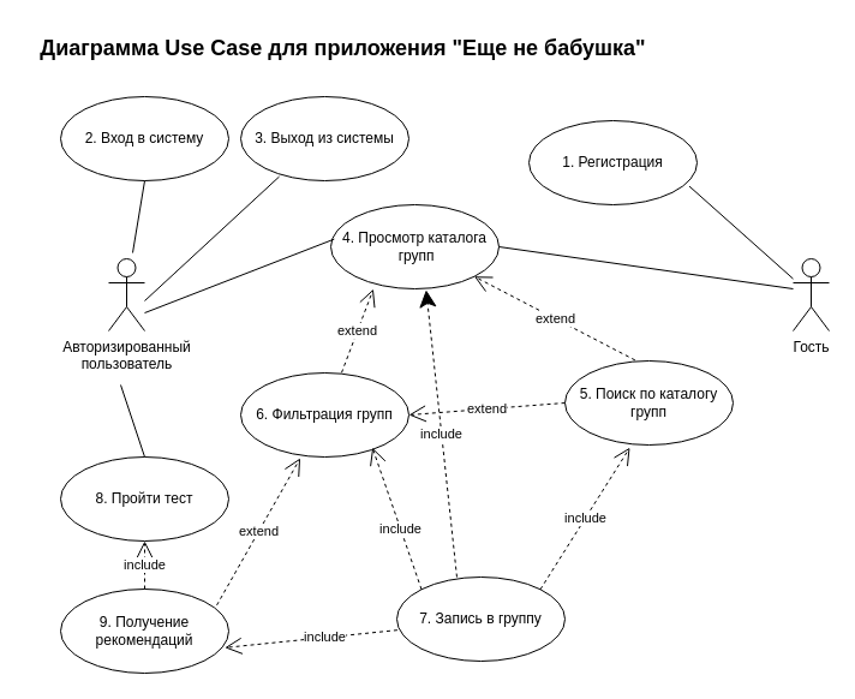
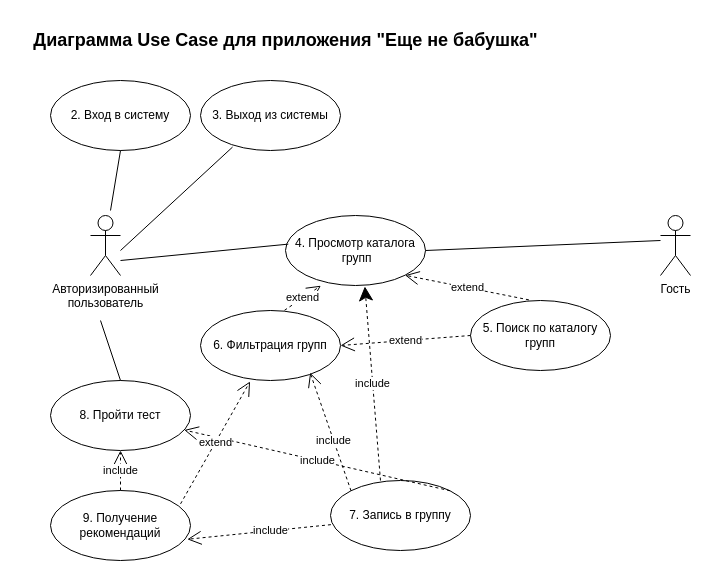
  <mxCell id="0" />
  <mxCell id="1" parent="0" />
  <mxCell id="2" value="Авторизированный&lt;br&gt;пользователь" style="shape=umlActor;verticalLabelPosition=bottom;verticalAlign=top;html=1;" parent="1" vertex="1"><mxGeometry x="90" y="215" width="30" height="60" as="geometry" /></mxCell>
  <mxCell id="3" value="2. Вход в систему" style="ellipse;whiteSpace=wrap;html=1;" parent="1" vertex="1"><mxGeometry x="50" y="80" width="140" height="70" as="geometry" /></mxCell>
  <mxCell id="4" value="3. Выход из системы" style="ellipse;whiteSpace=wrap;html=1;" parent="1" vertex="1"><mxGeometry x="200" y="80" width="140" height="70" as="geometry" /></mxCell>
  <mxCell id="5" value="8. Пройти тест" style="ellipse;whiteSpace=wrap;html=1;" parent="1" vertex="1"><mxGeometry x="50" y="380" width="140" height="70" as="geometry" /></mxCell>
- <mxCell id="6" value="1. Регистрация" style="ellipse;whiteSpace=wrap;html=1;" parent="1" vertex="1"><mxGeometry x="440" y="100" width="140" height="70" as="geometry" /></mxCell>
- <mxCell id="7" value="4. Просмотр каталога&lt;br&gt;&amp;nbsp;групп" style="ellipse;whiteSpace=wrap;html=1;" parent="1" vertex="1"><mxGeometry x="275" y="170" width="140" height="70" as="geometry" /></mxCell>
+ <mxCell id="7" value="4. Просмотр каталога&lt;br&gt;&amp;nbsp;групп" style="ellipse;whiteSpace=wrap;html=1;" parent="1" vertex="1"><mxGeometry x="285" y="215" width="140" height="70" as="geometry" /></mxCell>
  <mxCell id="8" value="Гость" style="shape=umlActor;verticalLabelPosition=bottom;verticalAlign=top;html=1;" parent="1" vertex="1"><mxGeometry x="660" y="215" width="30" height="60" as="geometry" /></mxCell>
  <mxCell id="9" value="" style="endArrow=none;endFill=0;endSize=12;html=1;rounded=0;entryX=0.5;entryY=1;entryDx=0;entryDy=0;" parent="1" target="3" edge="1"><mxGeometry width="160" relative="1" as="geometry"><mxPoint x="110" y="210" as="sourcePoint" /><mxPoint x="280" y="240" as="targetPoint" /></mxGeometry></mxCell>
  <mxCell id="10" value="" style="endArrow=none;endFill=0;endSize=12;html=1;rounded=0;entryX=0.229;entryY=0.951;entryDx=0;entryDy=0;entryPerimeter=0;" parent="1" target="4" edge="1"><mxGeometry width="160" relative="1" as="geometry"><mxPoint x="120" y="250" as="sourcePoint" /><mxPoint x="210" y="137" as="targetPoint" /></mxGeometry></mxCell>
  <mxCell id="11" value="" style="endArrow=none;endFill=0;endSize=12;html=1;rounded=0;entryX=0.02;entryY=0.409;entryDx=0;entryDy=0;entryPerimeter=0;" parent="1" target="7" edge="1"><mxGeometry width="160" relative="1" as="geometry"><mxPoint x="120" y="260" as="sourcePoint" /><mxPoint x="217" y="217" as="targetPoint" /></mxGeometry></mxCell>
- <mxCell id="12" value="" style="endArrow=none;endFill=0;endSize=12;html=1;rounded=0;entryX=0.954;entryY=0.78;entryDx=0;entryDy=0;entryPerimeter=0;" parent="1" source="8" target="6" edge="1"><mxGeometry width="160" relative="1" as="geometry"><mxPoint x="310" y="300" as="sourcePoint" /><mxPoint x="470" y="300" as="targetPoint" /></mxGeometry></mxCell>
  <mxCell id="13" value="" style="endArrow=none;endFill=0;endSize=12;html=1;rounded=0;entryX=1;entryY=0.5;entryDx=0;entryDy=0;" parent="1" target="7" edge="1"><mxGeometry width="160" relative="1" as="geometry"><mxPoint x="660" y="240" as="sourcePoint" /><mxPoint x="568" y="171" as="targetPoint" /></mxGeometry></mxCell>
  <mxCell id="14" value="&lt;b&gt;&lt;font style=&quot;font-size: 18px;&quot;&gt;Диаграмма Use Case для приложения &quot;Еще не бабушка&quot;&lt;/font&gt;&lt;/b&gt;" style="text;html=1;align=center;verticalAlign=middle;resizable=0;points=[];autosize=1;strokeColor=none;fillColor=none;" parent="1" vertex="1"><mxGeometry x="20" width="530" height="40" as="geometry" y="20" /></mxCell>
  <mxCell id="15" value="5. Поиск по каталогу&lt;br&gt;групп" style="ellipse;whiteSpace=wrap;html=1;" parent="1" vertex="1"><mxGeometry x="470" y="300" width="140" height="70" as="geometry" /></mxCell>
  <mxCell id="16" value="include" style="endArrow=open;endSize=12;dashed=1;html=1;rounded=0;exitX=0.5;exitY=0;exitDx=0;exitDy=0;entryX=0.5;entryY=1;entryDx=0;entryDy=0;" parent="1" source="21" edge="1"><mxGeometry width="160" relative="1" as="geometry"><mxPoint x="500" y="410" as="sourcePoint" /><mxPoint x="270" y="345" as="targetPoint" /></mxGeometry></mxCell>
  <mxCell id="17" value="extend" style="endArrow=open;endSize=12;dashed=1;html=1;rounded=0;exitX=0.417;exitY=-0.009;exitDx=0;exitDy=0;exitPerimeter=0;entryX=1;entryY=1;entryDx=0;entryDy=0;" parent="1" source="15" target="7" edge="1"><mxGeometry width="160" relative="1" as="geometry"><mxPoint x="310" y="300" as="sourcePoint" /><mxPoint x="470" y="300" as="targetPoint" /></mxGeometry></mxCell>
  <mxCell id="18" value="" style="html=1;verticalAlign=bottom;endArrow=none;curved=0;rounded=0;entryX=0.5;entryY=0;entryDx=0;entryDy=0;endFill=0;" parent="1" target="5" edge="1"><mxGeometry width="80" relative="1" as="geometry"><mxPoint x="100" y="320" as="sourcePoint" /><mxPoint x="430" y="300" as="targetPoint" /></mxGeometry></mxCell>
  <mxCell id="19" value="9. Получение рекомендаций" style="ellipse;whiteSpace=wrap;html=1;" parent="1" vertex="1"><mxGeometry x="50" y="490" width="140" height="70" as="geometry" /></mxCell>
  <mxCell id="20" value="include" style="endArrow=open;endSize=12;dashed=1;html=1;rounded=0;exitX=0.5;exitY=0;exitDx=0;exitDy=0;entryX=0.5;entryY=1;entryDx=0;entryDy=0;" parent="1" source="19" target="5" edge="1"><mxGeometry width="160" relative="1" as="geometry"><mxPoint x="310" y="300" as="sourcePoint" /><mxPoint x="470" y="300" as="targetPoint" /></mxGeometry></mxCell>
  <mxCell id="21" value="6. Фильтрация групп" style="ellipse;whiteSpace=wrap;html=1;" parent="1" vertex="1"><mxGeometry x="200" y="310" width="140" height="70" as="geometry" /></mxCell>
  <mxCell id="22" value="7. Запись в группу" style="ellipse;whiteSpace=wrap;html=1;" parent="1" vertex="1"><mxGeometry x="330" y="480" width="140" height="70" as="geometry" /></mxCell>
  <mxCell id="23" value="include" style="endArrow=open;endSize=12;dashed=1;html=1;rounded=0;exitX=0.003;exitY=0.631;exitDx=0;exitDy=0;entryX=0.977;entryY=0.697;entryDx=0;entryDy=0;entryPerimeter=0;exitPerimeter=0;" parent="1" source="22" target="19" edge="1"><mxGeometry x="-0.159" width="160" relative="1" as="geometry"><mxPoint x="510" y="420" as="sourcePoint" /><mxPoint x="280" y="355" as="targetPoint" /><mxPoint as="offset" /></mxGeometry></mxCell>
- <mxCell id="24" value="include" style="endArrow=open;endSize=12;dashed=1;html=1;rounded=0;exitX=1;exitY=0;exitDx=0;exitDy=0;entryX=0.386;entryY=1.031;entryDx=0;entryDy=0;entryPerimeter=0;" parent="1" source="22" target="15" edge="1"><mxGeometry width="160" relative="1" as="geometry"><mxPoint x="285" y="555" as="sourcePoint" /><mxPoint x="500" y="480" as="targetPoint" /></mxGeometry></mxCell>
+ <mxCell id="24" value="include" style="endArrow=open;endSize=12;dashed=1;html=1;rounded=0;exitX=1;exitY=0;exitDx=0;exitDy=0;" parent="1" source="22" target="5" edge="1"><mxGeometry width="160" relative="1" as="geometry"><mxPoint x="285" y="555" as="sourcePoint" /><mxPoint x="500" y="480" as="targetPoint" /></mxGeometry></mxCell>
  <mxCell id="25" value="include" style="endArrow=classic;endSize=12;dashed=1;html=1;rounded=0;entryX=0.567;entryY=1.014;entryDx=0;entryDy=0;entryPerimeter=0;exitX=0.357;exitY=0;exitDx=0;exitDy=0;exitPerimeter=0;" edge="1" parent="1" source="22" target="7"><mxGeometry width="160" relative="1" as="geometry"><mxPoint x="399" y="350" as="sourcePoint" /><mxPoint x="538" y="341" as="targetPoint" /></mxGeometry></mxCell>
  <mxCell id="26" value="extend" style="endArrow=open;endSize=12;dashed=1;html=1;rounded=0;exitX=0.6;exitY=-0.003;exitDx=0;exitDy=0;exitPerimeter=0;entryX=0.253;entryY=1.003;entryDx=0;entryDy=0;entryPerimeter=0;" edge="1" parent="1" source="21" target="7"><mxGeometry width="160" relative="1" as="geometry"><mxPoint x="538" y="309" as="sourcePoint" /><mxPoint x="404" y="240" as="targetPoint" /></mxGeometry></mxCell>
  <mxCell id="27" value="extend" style="endArrow=open;endSize=12;dashed=1;html=1;rounded=0;exitX=0.929;exitY=0.191;exitDx=0;exitDy=0;exitPerimeter=0;entryX=0.354;entryY=1.014;entryDx=0;entryDy=0;entryPerimeter=0;" edge="1" parent="1" source="19" target="21"><mxGeometry width="160" relative="1" as="geometry"><mxPoint x="294" y="320" as="sourcePoint" /><mxPoint x="320" y="250" as="targetPoint" /></mxGeometry></mxCell>
  <mxCell id="28" value="extend" style="endArrow=open;endSize=12;dashed=1;html=1;rounded=0;exitX=0;exitY=0.5;exitDx=0;exitDy=0;entryX=1;entryY=0.5;entryDx=0;entryDy=0;" edge="1" parent="1" source="15" target="21"><mxGeometry width="160" relative="1" as="geometry"><mxPoint x="190" y="513" as="sourcePoint" /><mxPoint x="260" y="391" as="targetPoint" /></mxGeometry></mxCell>
  <mxCell id="29" value="include" style="endArrow=open;endSize=12;dashed=1;html=1;rounded=0;exitX=0;exitY=0;exitDx=0;exitDy=0;entryX=0.783;entryY=0.889;entryDx=0;entryDy=0;entryPerimeter=0;" edge="1" parent="1" source="22" target="21"><mxGeometry x="-0.159" width="160" relative="1" as="geometry"><mxPoint x="340" y="534" as="sourcePoint" /><mxPoint x="197" y="549" as="targetPoint" /><mxPoint as="offset" /></mxGeometry></mxCell>
